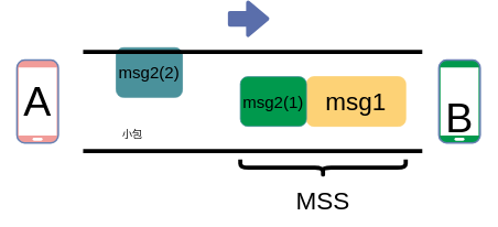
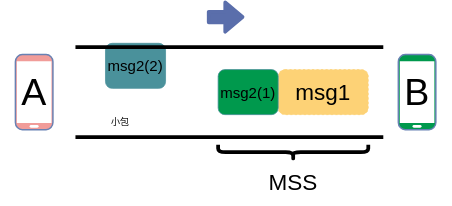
  <mxCell id="0" />
  <mxCell id="1" parent="0" />
  <mxCell id="2" value="&lt;font style=&quot;font-size: 20px&quot;&gt;msg2(2)&lt;/font&gt;" style="rounded=1;whiteSpace=wrap;html=1;fillColor=#4A919B;strokeColor=#4A919B;" parent="1" vertex="1"><mxGeometry x="140" y="55" width="80" height="60" as="geometry" /></mxCell>
- <mxCell id="3" value="&lt;font style=&quot;font-size: 30px&quot;&gt;msg1&lt;/font&gt;" style="rounded=1;whiteSpace=wrap;html=1;fillColor=#FDD276;strokeColor=#FDD276;" parent="1" vertex="1"><mxGeometry x="370" y="90" width="120" height="60" as="geometry" /></mxCell>
+ <mxCell id="3" value="&lt;font style=&quot;font-size: 30px&quot;&gt;msg1&lt;/font&gt;" style="rounded=1;whiteSpace=wrap;html=1;fillColor=#FDD276;strokeColor=#FDD276;dashed=1;" parent="1" vertex="1"><mxGeometry x="370" y="90" width="120" height="60" as="geometry" /></mxCell>
  <mxCell id="4" value="" style="endArrow=none;html=1;strokeWidth=5;" parent="1" edge="1"><mxGeometry width="50" height="50" relative="1" as="geometry"><mxPoint x="100" y="180" as="sourcePoint" /><mxPoint x="510" y="180" as="targetPoint" /></mxGeometry></mxCell>
  <mxCell id="5" value="" style="endArrow=none;html=1;strokeWidth=5;" parent="1" edge="1"><mxGeometry width="50" height="50" relative="1" as="geometry"><mxPoint x="100" y="60" as="sourcePoint" /><mxPoint x="510" y="60" as="targetPoint" /></mxGeometry></mxCell>
  <mxCell id="6" value="" style="fontColor=#0066CC;verticalAlign=top;verticalLabelPosition=bottom;labelPosition=center;align=center;html=1;outlineConnect=0;strokeColor=#6881B3;gradientColor=none;gradientDirection=north;strokeWidth=2;shape=mxgraph.networks.mobile;fillColor=#F19C99;" parent="1" vertex="1"><mxGeometry x="20" y="70" width="50" height="100" as="geometry" /></mxCell>
  <mxCell id="7" value="&lt;font style=&quot;font-size: 50px&quot;&gt;A&lt;/font&gt;" style="text;html=1;strokeColor=none;fillColor=none;align=center;verticalAlign=middle;whiteSpace=wrap;rounded=0;" parent="1" vertex="1"><mxGeometry x="25" y="110" width="40" height="20" as="geometry" /></mxCell>
  <mxCell id="8" value="" style="fontColor=#0066CC;verticalAlign=top;verticalLabelPosition=bottom;labelPosition=center;align=center;html=1;outlineConnect=0;strokeColor=#6881B3;gradientColor=none;gradientDirection=north;strokeWidth=2;shape=mxgraph.networks.mobile;fillColor=#00994D;" parent="1" vertex="1"><mxGeometry x="530" y="70" width="50" height="100" as="geometry" /></mxCell>
- <mxCell id="9" value="&lt;font style=&quot;font-size: 50px&quot;&gt;B&lt;/font&gt;" style="text;html=1;strokeColor=none;fillColor=none;align=center;verticalAlign=middle;whiteSpace=wrap;rounded=0;" parent="1" vertex="1"><mxGeometry x="535" y="130" width="40" height="20" as="geometry" /></mxCell>
+ <mxCell id="9" value="&lt;font style=&quot;font-size: 50px&quot;&gt;B&lt;/font&gt;" style="text;html=1;strokeColor=none;fillColor=none;align=center;verticalAlign=middle;whiteSpace=wrap;rounded=0;" parent="1" vertex="1"><mxGeometry x="535" y="110" width="40" height="20" as="geometry" /></mxCell>
  <mxCell id="10" value="" style="shape=flexArrow;endArrow=classic;html=1;strokeWidth=5;strokeColor=#5A6EAB;fillColor=#5A6EAB;" parent="1" edge="1"><mxGeometry width="50" height="50" relative="1" as="geometry"><mxPoint x="275" y="20" as="sourcePoint" /><mxPoint x="325" y="20" as="targetPoint" /></mxGeometry></mxCell>
  <mxCell id="11" value="小包" style="text;html=1;strokeColor=none;fillColor=none;align=center;verticalAlign=middle;whiteSpace=wrap;rounded=0;" vertex="1" parent="1"><mxGeometry x="140" y="150" width="40" height="20" as="geometry" /></mxCell>
  <mxCell id="12" value="&lt;font style=&quot;font-size: 20px&quot;&gt;msg2(1)&lt;/font&gt;" style="rounded=1;whiteSpace=wrap;html=1;fillColor=#00994d;strokeColor=#4A919B;" vertex="1" parent="1"><mxGeometry x="290" y="90" width="80" height="60" as="geometry" /></mxCell>
  <mxCell id="13" value="" style="shape=curlyBracket;whiteSpace=wrap;html=1;rounded=1;strokeWidth=5;direction=north;" vertex="1" parent="1"><mxGeometry x="290" y="190" width="200" height="20" as="geometry" /></mxCell>
  <mxCell id="14" value="&lt;font style=&quot;font-size: 30px&quot;&gt;MSS&lt;/font&gt;" style="text;html=1;strokeColor=none;fillColor=none;align=center;verticalAlign=middle;whiteSpace=wrap;rounded=0;" vertex="1" parent="1"><mxGeometry x="370" y="230" width="40" height="20" as="geometry" /></mxCell>
